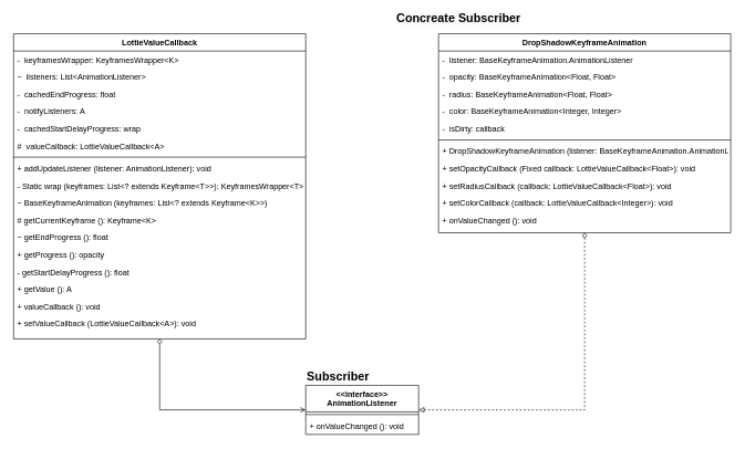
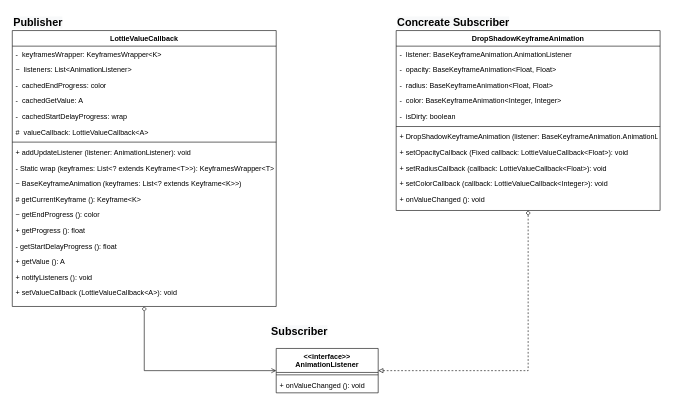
  <mxCell id="0" />
  <mxCell id="1" parent="0" />
  <mxCell id="2" style="edgeStyle=orthogonalEdgeStyle;rounded=0;orthogonalLoop=1;jettySize=auto;html=1;startArrow=diamond;startFill=0;endArrow=open;endFill=0;entryX=0;entryY=0.5;entryDx=0;entryDy=0;" parent="1" source="3" target="21" edge="1"><mxGeometry relative="1" as="geometry" /></mxCell>
  <mxCell id="3" value="LottieValueCallback" style="swimlane;fontStyle=1;align=center;verticalAlign=top;childLayout=stackLayout;horizontal=1;startSize=26;horizontalStack=0;resizeParent=1;resizeLast=0;collapsible=1;marginBottom=0;rounded=0;shadow=0;strokeWidth=1;" parent="1" vertex="1"><mxGeometry x="20" y="50" width="440" height="460" as="geometry"><mxRectangle x="550" y="140" width="160" height="26" as="alternateBounds" /></mxGeometry></mxCell>
  <mxCell id="4" value="-  keyframesWrapper: KeyframesWrapper&lt;K&gt; " style="text;align=left;verticalAlign=top;spacingLeft=4;spacingRight=4;overflow=hidden;rotatable=0;points=[[0,0.5],[1,0.5]];portConstraint=eastwest;" parent="3" vertex="1"><mxGeometry y="26" width="440" height="26" as="geometry" /></mxCell>
  <mxCell id="5" value="~  listeners: List&lt;AnimationListener&gt; " style="text;align=left;verticalAlign=top;spacingLeft=4;spacingRight=4;overflow=hidden;rotatable=0;points=[[0,0.5],[1,0.5]];portConstraint=eastwest;rounded=0;shadow=0;html=0;" parent="3" vertex="1"><mxGeometry y="52" width="440" height="26" as="geometry" /></mxCell>
- <mxCell id="6" value="-  cachedEndProgress: float" style="text;align=left;verticalAlign=top;spacingLeft=4;spacingRight=4;overflow=hidden;rotatable=0;points=[[0,0.5],[1,0.5]];portConstraint=eastwest;rounded=0;shadow=0;html=0;" parent="3" vertex="1"><mxGeometry y="78" width="440" height="26" as="geometry" /></mxCell>
- <mxCell id="7" value="-  notifyListeners: A" style="text;align=left;verticalAlign=top;spacingLeft=4;spacingRight=4;overflow=hidden;rotatable=0;points=[[0,0.5],[1,0.5]];portConstraint=eastwest;rounded=0;shadow=0;html=0;" parent="3" vertex="1"><mxGeometry y="104" width="440" height="26" as="geometry" /></mxCell>
+ <mxCell id="6" value="-  cachedEndProgress: color" style="text;align=left;verticalAlign=top;spacingLeft=4;spacingRight=4;overflow=hidden;rotatable=0;points=[[0,0.5],[1,0.5]];portConstraint=eastwest;rounded=0;shadow=0;html=0;" parent="3" vertex="1"><mxGeometry y="78" width="440" height="26" as="geometry" /></mxCell>
+ <mxCell id="7" value="-  cachedGetValue: A" style="text;align=left;verticalAlign=top;spacingLeft=4;spacingRight=4;overflow=hidden;rotatable=0;points=[[0,0.5],[1,0.5]];portConstraint=eastwest;rounded=0;shadow=0;html=0;" parent="3" vertex="1"><mxGeometry y="104" width="440" height="26" as="geometry" /></mxCell>
  <mxCell id="8" value="-  cachedStartDelayProgress: wrap" style="text;align=left;verticalAlign=top;spacingLeft=4;spacingRight=4;overflow=hidden;rotatable=0;points=[[0,0.5],[1,0.5]];portConstraint=eastwest;rounded=0;shadow=0;html=0;" parent="3" vertex="1"><mxGeometry y="130" width="440" height="26" as="geometry" /></mxCell>
  <mxCell id="9" value="#  valueCallback: LottieValueCallback&lt;A&gt;" style="text;align=left;verticalAlign=top;spacingLeft=4;spacingRight=4;overflow=hidden;rotatable=0;points=[[0,0.5],[1,0.5]];portConstraint=eastwest;rounded=0;shadow=0;html=0;" parent="3" vertex="1"><mxGeometry y="156" width="440" height="26" as="geometry" /></mxCell>
  <mxCell id="10" value="" style="line;html=1;strokeWidth=1;align=left;verticalAlign=middle;spacingTop=-1;spacingLeft=3;spacingRight=3;rotatable=0;labelPosition=right;points=[];portConstraint=eastwest;" parent="3" vertex="1"><mxGeometry y="182" width="440" height="8" as="geometry" /></mxCell>
  <mxCell id="11" value="+ addUpdateListener (listener: AnimationListener): void" style="text;align=left;verticalAlign=top;spacingLeft=4;spacingRight=4;overflow=hidden;rotatable=0;points=[[0,0.5],[1,0.5]];portConstraint=eastwest;rounded=0;shadow=0;html=0;" parent="3" vertex="1"><mxGeometry y="190" width="440" height="26" as="geometry" /></mxCell>
  <mxCell id="12" value="- Static wrap (keyframes: List&lt;? extends Keyframe&lt;T&gt;&gt;): KeyframesWrapper&lt;T&gt;" style="text;align=left;verticalAlign=top;spacingLeft=4;spacingRight=4;overflow=hidden;rotatable=0;points=[[0,0.5],[1,0.5]];portConstraint=eastwest;" parent="3" vertex="1"><mxGeometry y="216" width="440" height="26" as="geometry" /></mxCell>
  <mxCell id="13" value="~ BaseKeyframeAnimation (keyframes: List&lt;? extends Keyframe&lt;K&gt;&gt;)" style="text;align=left;verticalAlign=top;spacingLeft=4;spacingRight=4;overflow=hidden;rotatable=0;points=[[0,0.5],[1,0.5]];portConstraint=eastwest;" parent="3" vertex="1"><mxGeometry y="242" width="440" height="26" as="geometry" /></mxCell>
  <mxCell id="14" value="# getCurrentKeyframe (): Keyframe&lt;K&gt;" style="text;align=left;verticalAlign=top;spacingLeft=4;spacingRight=4;overflow=hidden;rotatable=0;points=[[0,0.5],[1,0.5]];portConstraint=eastwest;" parent="3" vertex="1"><mxGeometry y="268" width="440" height="26" as="geometry" /></mxCell>
- <mxCell id="15" value="~ getEndProgress (): float" style="text;align=left;verticalAlign=top;spacingLeft=4;spacingRight=4;overflow=hidden;rotatable=0;points=[[0,0.5],[1,0.5]];portConstraint=eastwest;" parent="3" vertex="1"><mxGeometry y="294" width="440" height="26" as="geometry" /></mxCell>
- <mxCell id="16" value="+ getProgress (): opacity" style="text;align=left;verticalAlign=top;spacingLeft=4;spacingRight=4;overflow=hidden;rotatable=0;points=[[0,0.5],[1,0.5]];portConstraint=eastwest;" parent="3" vertex="1"><mxGeometry y="320" width="440" height="26" as="geometry" /></mxCell>
+ <mxCell id="15" value="~ getEndProgress (): color" style="text;align=left;verticalAlign=top;spacingLeft=4;spacingRight=4;overflow=hidden;rotatable=0;points=[[0,0.5],[1,0.5]];portConstraint=eastwest;" parent="3" vertex="1"><mxGeometry y="294" width="440" height="26" as="geometry" /></mxCell>
+ <mxCell id="16" value="+ getProgress (): float" style="text;align=left;verticalAlign=top;spacingLeft=4;spacingRight=4;overflow=hidden;rotatable=0;points=[[0,0.5],[1,0.5]];portConstraint=eastwest;" parent="3" vertex="1"><mxGeometry y="320" width="440" height="26" as="geometry" /></mxCell>
  <mxCell id="17" value="- getStartDelayProgress (): float" style="text;align=left;verticalAlign=top;spacingLeft=4;spacingRight=4;overflow=hidden;rotatable=0;points=[[0,0.5],[1,0.5]];portConstraint=eastwest;" parent="3" vertex="1"><mxGeometry y="346" width="440" height="26" as="geometry" /></mxCell>
  <mxCell id="18" value="+ getValue (): A" style="text;align=left;verticalAlign=top;spacingLeft=4;spacingRight=4;overflow=hidden;rotatable=0;points=[[0,0.5],[1,0.5]];portConstraint=eastwest;" parent="3" vertex="1"><mxGeometry y="372" width="440" height="26" as="geometry" /></mxCell>
- <mxCell id="19" value="+ valueCallback (): void" style="text;align=left;verticalAlign=top;spacingLeft=4;spacingRight=4;overflow=hidden;rotatable=0;points=[[0,0.5],[1,0.5]];portConstraint=eastwest;" parent="3" vertex="1"><mxGeometry y="398" width="440" height="26" as="geometry" /></mxCell>
+ <mxCell id="19" value="+ notifyListeners (): void" style="text;align=left;verticalAlign=top;spacingLeft=4;spacingRight=4;overflow=hidden;rotatable=0;points=[[0,0.5],[1,0.5]];portConstraint=eastwest;" parent="3" vertex="1"><mxGeometry y="398" width="440" height="26" as="geometry" /></mxCell>
  <mxCell id="20" value="+ setValueCallback (LottieValueCallback&lt;A&gt;): void" style="text;align=left;verticalAlign=top;spacingLeft=4;spacingRight=4;overflow=hidden;rotatable=0;points=[[0,0.5],[1,0.5]];portConstraint=eastwest;" parent="3" vertex="1"><mxGeometry y="424" width="440" height="26" as="geometry" /></mxCell>
  <mxCell id="21" value="&lt;&lt;interface&gt;&gt;&#10;AnimationListener" style="swimlane;fontStyle=1;align=center;verticalAlign=top;childLayout=stackLayout;horizontal=1;startSize=40;horizontalStack=0;resizeParent=1;resizeLast=0;collapsible=1;marginBottom=0;rounded=0;shadow=0;strokeWidth=1;" parent="1" vertex="1"><mxGeometry x="460" y="580" width="170" height="74" as="geometry"><mxRectangle x="550" y="140" width="160" height="26" as="alternateBounds" /></mxGeometry></mxCell>
  <mxCell id="22" value="" style="line;html=1;strokeWidth=1;align=left;verticalAlign=middle;spacingTop=-1;spacingLeft=3;spacingRight=3;rotatable=0;labelPosition=right;points=[];portConstraint=eastwest;" parent="21" vertex="1"><mxGeometry y="40" width="170" height="8" as="geometry" /></mxCell>
  <mxCell id="23" value="+ onValueChanged (): void" style="text;align=left;verticalAlign=top;spacingLeft=4;spacingRight=4;overflow=hidden;rotatable=0;points=[[0,0.5],[1,0.5]];portConstraint=eastwest;" parent="21" vertex="1"><mxGeometry y="48" width="170" height="26" as="geometry" /></mxCell>
  <mxCell id="24" style="edgeStyle=orthogonalEdgeStyle;rounded=0;orthogonalLoop=1;jettySize=auto;html=1;startArrow=diamond;startFill=0;endArrow=block;endFill=0;dashed=1;entryX=1;entryY=0.5;entryDx=0;entryDy=0;exitX=0.5;exitY=1;exitDx=0;exitDy=0;" parent="1" source="25" target="21" edge="1"><mxGeometry relative="1" as="geometry"><Array as="points"><mxPoint x="880" y="617" /></Array><mxPoint x="459" y="880" as="targetPoint" /></mxGeometry></mxCell>
  <mxCell id="25" value="DropShadowKeyframeAnimation" style="swimlane;fontStyle=1;align=center;verticalAlign=top;childLayout=stackLayout;horizontal=1;startSize=26;horizontalStack=0;resizeParent=1;resizeLast=0;collapsible=1;marginBottom=0;rounded=0;shadow=0;strokeWidth=1;" parent="1" vertex="1"><mxGeometry x="660" y="50" width="440" height="300" as="geometry"><mxRectangle x="550" y="140" width="160" height="26" as="alternateBounds" /></mxGeometry></mxCell>
  <mxCell id="26" value="-  listener: BaseKeyframeAnimation.AnimationListener" style="text;align=left;verticalAlign=top;spacingLeft=4;spacingRight=4;overflow=hidden;rotatable=0;points=[[0,0.5],[1,0.5]];portConstraint=eastwest;" parent="25" vertex="1"><mxGeometry y="26" width="440" height="26" as="geometry" /></mxCell>
  <mxCell id="27" value="-  opacity: BaseKeyframeAnimation&lt;Float, Float&gt; " style="text;align=left;verticalAlign=top;spacingLeft=4;spacingRight=4;overflow=hidden;rotatable=0;points=[[0,0.5],[1,0.5]];portConstraint=eastwest;rounded=0;shadow=0;html=0;" parent="25" vertex="1"><mxGeometry y="52" width="440" height="26" as="geometry" /></mxCell>
  <mxCell id="28" value="-  radius: BaseKeyframeAnimation&lt;Float, Float&gt;" style="text;align=left;verticalAlign=top;spacingLeft=4;spacingRight=4;overflow=hidden;rotatable=0;points=[[0,0.5],[1,0.5]];portConstraint=eastwest;rounded=0;shadow=0;html=0;" parent="25" vertex="1"><mxGeometry y="78" width="440" height="26" as="geometry" /></mxCell>
  <mxCell id="29" value="-  color: BaseKeyframeAnimation&lt;Integer, Integer&gt;" style="text;align=left;verticalAlign=top;spacingLeft=4;spacingRight=4;overflow=hidden;rotatable=0;points=[[0,0.5],[1,0.5]];portConstraint=eastwest;" parent="25" vertex="1"><mxGeometry y="104" width="440" height="26" as="geometry" /></mxCell>
- <mxCell id="30" value="-  isDirty: callback" style="text;align=left;verticalAlign=top;spacingLeft=4;spacingRight=4;overflow=hidden;rotatable=0;points=[[0,0.5],[1,0.5]];portConstraint=eastwest;" parent="25" vertex="1"><mxGeometry y="130" width="440" height="26" as="geometry" /></mxCell>
+ <mxCell id="30" value="-  isDirty: boolean" style="text;align=left;verticalAlign=top;spacingLeft=4;spacingRight=4;overflow=hidden;rotatable=0;points=[[0,0.5],[1,0.5]];portConstraint=eastwest;" parent="25" vertex="1"><mxGeometry y="130" width="440" height="26" as="geometry" /></mxCell>
  <mxCell id="31" value="" style="line;html=1;strokeWidth=1;align=left;verticalAlign=middle;spacingTop=-1;spacingLeft=3;spacingRight=3;rotatable=0;labelPosition=right;points=[];portConstraint=eastwest;" parent="25" vertex="1"><mxGeometry y="156" width="440" height="8" as="geometry" /></mxCell>
  <mxCell id="32" value="+ DropShadowKeyframeAnimation (listener: BaseKeyframeAnimation.AnimationListener, layer: BaseLayer, dropShadowEffect: DropShadowEffect)" style="text;align=left;verticalAlign=top;spacingLeft=4;spacingRight=4;overflow=hidden;rotatable=0;points=[[0,0.5],[1,0.5]];portConstraint=eastwest;rounded=0;shadow=0;html=0;" parent="25" vertex="1"><mxGeometry y="164" width="440" height="26" as="geometry" /></mxCell>
  <mxCell id="33" value="+ setOpacityCallback (Fixed callback: LottieValueCallback&lt;Float&gt;): void" style="text;align=left;verticalAlign=top;spacingLeft=4;spacingRight=4;overflow=hidden;rotatable=0;points=[[0,0.5],[1,0.5]];portConstraint=eastwest;" parent="25" vertex="1"><mxGeometry y="190" width="440" height="26" as="geometry" /></mxCell>
  <mxCell id="34" value="+ setRadiusCallback (callback: LottieValueCallback&lt;Float&gt;): void" style="text;align=left;verticalAlign=top;spacingLeft=4;spacingRight=4;overflow=hidden;rotatable=0;points=[[0,0.5],[1,0.5]];portConstraint=eastwest;" parent="25" vertex="1"><mxGeometry y="216" width="440" height="26" as="geometry" /></mxCell>
  <mxCell id="35" value="+ setColorCallback (callback: LottieValueCallback&lt;Integer&gt;): void" style="text;align=left;verticalAlign=top;spacingLeft=4;spacingRight=4;overflow=hidden;rotatable=0;points=[[0,0.5],[1,0.5]];portConstraint=eastwest;" parent="25" vertex="1"><mxGeometry y="242" width="440" height="26" as="geometry" /></mxCell>
  <mxCell id="36" value="+ onValueChanged (): void" style="text;align=left;verticalAlign=top;spacingLeft=4;spacingRight=4;overflow=hidden;rotatable=0;points=[[0,0.5],[1,0.5]];portConstraint=eastwest;" parent="25" vertex="1"><mxGeometry y="268" width="440" height="26" as="geometry" /></mxCell>
- <mxCell id="38" value="&lt;span style=&quot;color: rgb(0 , 0 , 0) ; font-family: &amp;#34;helvetica&amp;#34; ; font-size: 18px ; font-style: normal ; font-weight: 700 ; letter-spacing: normal ; text-align: center ; text-indent: 0px ; text-transform: none ; word-spacing: 0px ; background-color: rgb(248 , 249 , 250) ; display: inline ; float: none&quot;&gt;Subscriber&lt;/span&gt;" style="text;whiteSpace=wrap;html=1;" vertex="1" parent="1"><mxGeometry x="460" y="550" width="100" height="30" as="geometry" /></mxCell>
- <mxCell id="39" value="&lt;span style=&quot;color: rgb(0 , 0 , 0) ; font-family: &amp;#34;helvetica&amp;#34; ; font-size: 18px ; font-style: normal ; font-weight: 700 ; letter-spacing: normal ; text-align: center ; text-indent: 0px ; text-transform: none ; word-spacing: 0px ; background-color: rgb(248 , 249 , 250) ; display: inline ; float: none&quot;&gt;Concreate Subscriber&lt;/span&gt;" style="text;whiteSpace=wrap;html=1;" vertex="1" parent="1"><mxGeometry x="595" y="10" width="195" height="30" as="geometry" /></mxCell>
+ <mxCell id="37" value="&lt;span style=&quot;color: rgb(0 , 0 , 0) ; font-family: &amp;#34;helvetica&amp;#34; ; font-size: 18px ; font-style: normal ; font-weight: 700 ; letter-spacing: normal ; text-align: center ; text-indent: 0px ; text-transform: none ; word-spacing: 0px ; background-color: rgb(248 , 249 , 250) ; display: inline ; float: none&quot;&gt;Publisher&lt;/span&gt;" style="text;whiteSpace=wrap;html=1;" vertex="1" parent="1"><mxGeometry x="20" y="20" width="100" height="30" as="geometry" /></mxCell>
+ <mxCell id="38" value="&lt;span style=&quot;color: rgb(0 , 0 , 0) ; font-family: &amp;#34;helvetica&amp;#34; ; font-size: 18px ; font-style: normal ; font-weight: 700 ; letter-spacing: normal ; text-align: center ; text-indent: 0px ; text-transform: none ; word-spacing: 0px ; background-color: rgb(248 , 249 , 250) ; display: inline ; float: none&quot;&gt;Subscriber&lt;/span&gt;" style="text;whiteSpace=wrap;html=1;" vertex="1" parent="1"><mxGeometry x="450" y="535" width="100" height="30" as="geometry" /></mxCell>
+ <mxCell id="39" value="&lt;span style=&quot;color: rgb(0 , 0 , 0) ; font-family: &amp;#34;helvetica&amp;#34; ; font-size: 18px ; font-style: normal ; font-weight: 700 ; letter-spacing: normal ; text-align: center ; text-indent: 0px ; text-transform: none ; word-spacing: 0px ; background-color: rgb(248 , 249 , 250) ; display: inline ; float: none&quot;&gt;Concreate Subscriber&lt;/span&gt;" style="text;whiteSpace=wrap;html=1;" vertex="1" parent="1"><mxGeometry x="660" y="20" width="195" height="30" as="geometry" /></mxCell>
